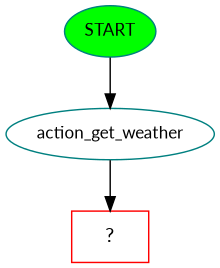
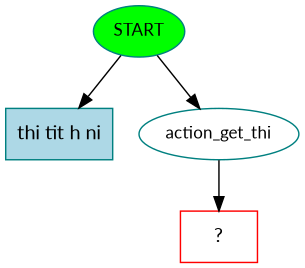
  digraph {
    fontname=Lato
    node [color=teal fontname=Lato]
    edge [fontname=Lato]
    n1 [fillcolor=green fontsize=12 label=START style=filled]
-   n3 [fontsize=12 label=action_get_weather]
+   n2 [fillcolor=lightblue label="thi tit h ni" shape=rect style=filled]
+   n3 [fontsize=12 label=action_get_thi]
    n4 [color=red label="  ?  " shape=rect]
+   n1 -> n2
    n1 -> n3
    n3 -> n4
  }
